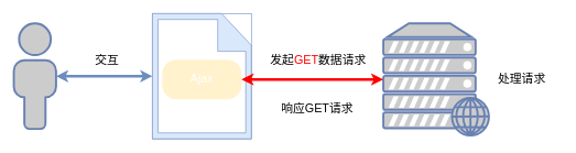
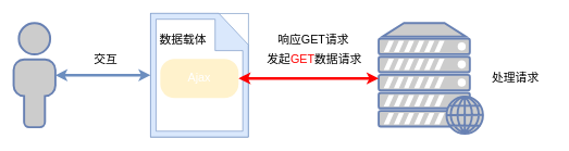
  <mxCell id="0" />
  <mxCell id="1" parent="0" />
  <mxCell id="2" value="" style="fontColor=#0066CC;verticalAlign=top;verticalLabelPosition=bottom;labelPosition=center;align=center;html=1;outlineConnect=0;fillColor=#CCCCCC;strokeColor=#6881B3;gradientColor=none;gradientDirection=north;strokeWidth=2;shape=mxgraph.networks.user_male;" parent="1" vertex="1"><mxGeometry x="20" y="35" width="64" height="160" as="geometry" /></mxCell>
  <mxCell id="3" value="" style="fontColor=#0066CC;verticalAlign=top;verticalLabelPosition=bottom;labelPosition=center;align=center;html=1;outlineConnect=0;fillColor=#CCCCCC;strokeColor=#6881B3;gradientColor=none;gradientDirection=north;strokeWidth=2;shape=mxgraph.networks.web_server;" parent="1" vertex="1"><mxGeometry x="580" y="35" width="160" height="170" as="geometry" /></mxCell>
  <mxCell id="4" value="" style="group;fillColor=#FFFFFF;strokeColor=#6c8ebf;" parent="1" vertex="1" connectable="0"><mxGeometry x="230" y="20" width="150" height="190" as="geometry" /></mxCell>
  <mxCell id="5" value="" style="sketch=0;pointerEvents=1;shadow=0;dashed=0;html=1;labelPosition=center;verticalLabelPosition=bottom;verticalAlign=top;outlineConnect=0;align=center;shape=mxgraph.office.concepts.document_blank;fillColor=#dae8fc;strokeColor=#6c8ebf;" parent="4" vertex="1"><mxGeometry width="150" height="190" as="geometry" /></mxCell>
+ <mxCell id="6" value="&lt;font style=&quot;font-size: 18px;&quot;&gt;数据载体&lt;/font&gt;" style="rounded=0;whiteSpace=wrap;html=1;fillColor=none;strokeColor=none;fontFamily=Helvetica;" parent="4" vertex="1"><mxGeometry y="30" width="100" height="20" as="geometry" /></mxCell>
  <mxCell id="7" value="&lt;font color=&quot;#ffffff&quot; style=&quot;font-size: 18px;&quot;&gt;Ajax&lt;/font&gt;" style="rounded=1;whiteSpace=wrap;html=1;arcSize=36;fillStyle=auto;fillColor=#fff2cc;strokeColor=none;" parent="4" vertex="1"><mxGeometry x="15" y="70" width="120" height="60" as="geometry" /></mxCell>
  <mxCell id="8" value="" style="endArrow=classic;startArrow=classic;html=1;rounded=0;strokeColor=#6c8ebf;fillColor=#dae8fc;fontSize=14;jumpSize=16;strokeWidth=4;" parent="1" source="2" target="5" edge="1"><mxGeometry width="50" height="50" relative="1" as="geometry"><mxPoint x="140" y="160" as="sourcePoint" /><mxPoint x="220" y="120" as="targetPoint" /></mxGeometry></mxCell>
  <mxCell id="9" value="&lt;font style=&quot;font-size: 18px;&quot;&gt;交互&lt;/font&gt;" style="edgeLabel;html=1;align=center;verticalAlign=middle;resizable=0;points=[];" parent="8" vertex="1" connectable="0"><mxGeometry x="-0.14" relative="1" as="geometry"><mxPoint x="13" y="-25" as="offset" /></mxGeometry></mxCell>
  <mxCell id="10" value="" style="endArrow=classic;startArrow=classic;html=1;rounded=0;strokeColor=#FF0000;fillColor=#dae8fc;fontSize=14;jumpSize=16;strokeWidth=4;exitX=1;exitY=0.5;exitDx=0;exitDy=0;entryX=0;entryY=0.5;entryDx=0;entryDy=0;entryPerimeter=0;" parent="1" source="7" target="3" edge="1"><mxGeometry width="50" height="50" relative="1" as="geometry"><mxPoint x="384" y="150" as="sourcePoint" /><mxPoint x="520" y="170" as="targetPoint" /></mxGeometry></mxCell>
  <mxCell id="11" value="&lt;span style=&quot;font-size: 18px;&quot;&gt;发起&lt;font color=&quot;#ff0000&quot;&gt;GET&lt;/font&gt;数据请求&lt;/span&gt;" style="edgeLabel;html=1;align=center;verticalAlign=middle;resizable=0;points=[];" parent="10" vertex="1" connectable="0"><mxGeometry x="-0.14" relative="1" as="geometry"><mxPoint x="23" y="-30" as="offset" /></mxGeometry></mxCell>
- <mxCell id="12" value="&lt;span style=&quot;font-size: 18px;&quot;&gt;响应GET请求&lt;br&gt;&lt;/span&gt;" style="rounded=0;whiteSpace=wrap;html=1;fillColor=none;strokeColor=none;" vertex="1" parent="1"><mxGeometry x="420" y="135" width="120" height="60" as="geometry" /></mxCell>
+ <mxCell id="12" value="&lt;span style=&quot;font-size: 18px;&quot;&gt;响应GET请求&lt;br&gt;&lt;/span&gt;" style="rounded=0;whiteSpace=wrap;html=1;fillColor=none;strokeColor=none;" vertex="1" parent="1"><mxGeometry x="420" y="30" width="120" height="60" as="geometry" /></mxCell>
  <mxCell id="13" value="&lt;span style=&quot;font-size: 18px;&quot;&gt;处理请求&lt;br&gt;&lt;/span&gt;" style="rounded=0;whiteSpace=wrap;html=1;fillColor=none;strokeColor=none;" vertex="1" parent="1"><mxGeometry x="730" y="90" width="120" height="60" as="geometry" /></mxCell>
